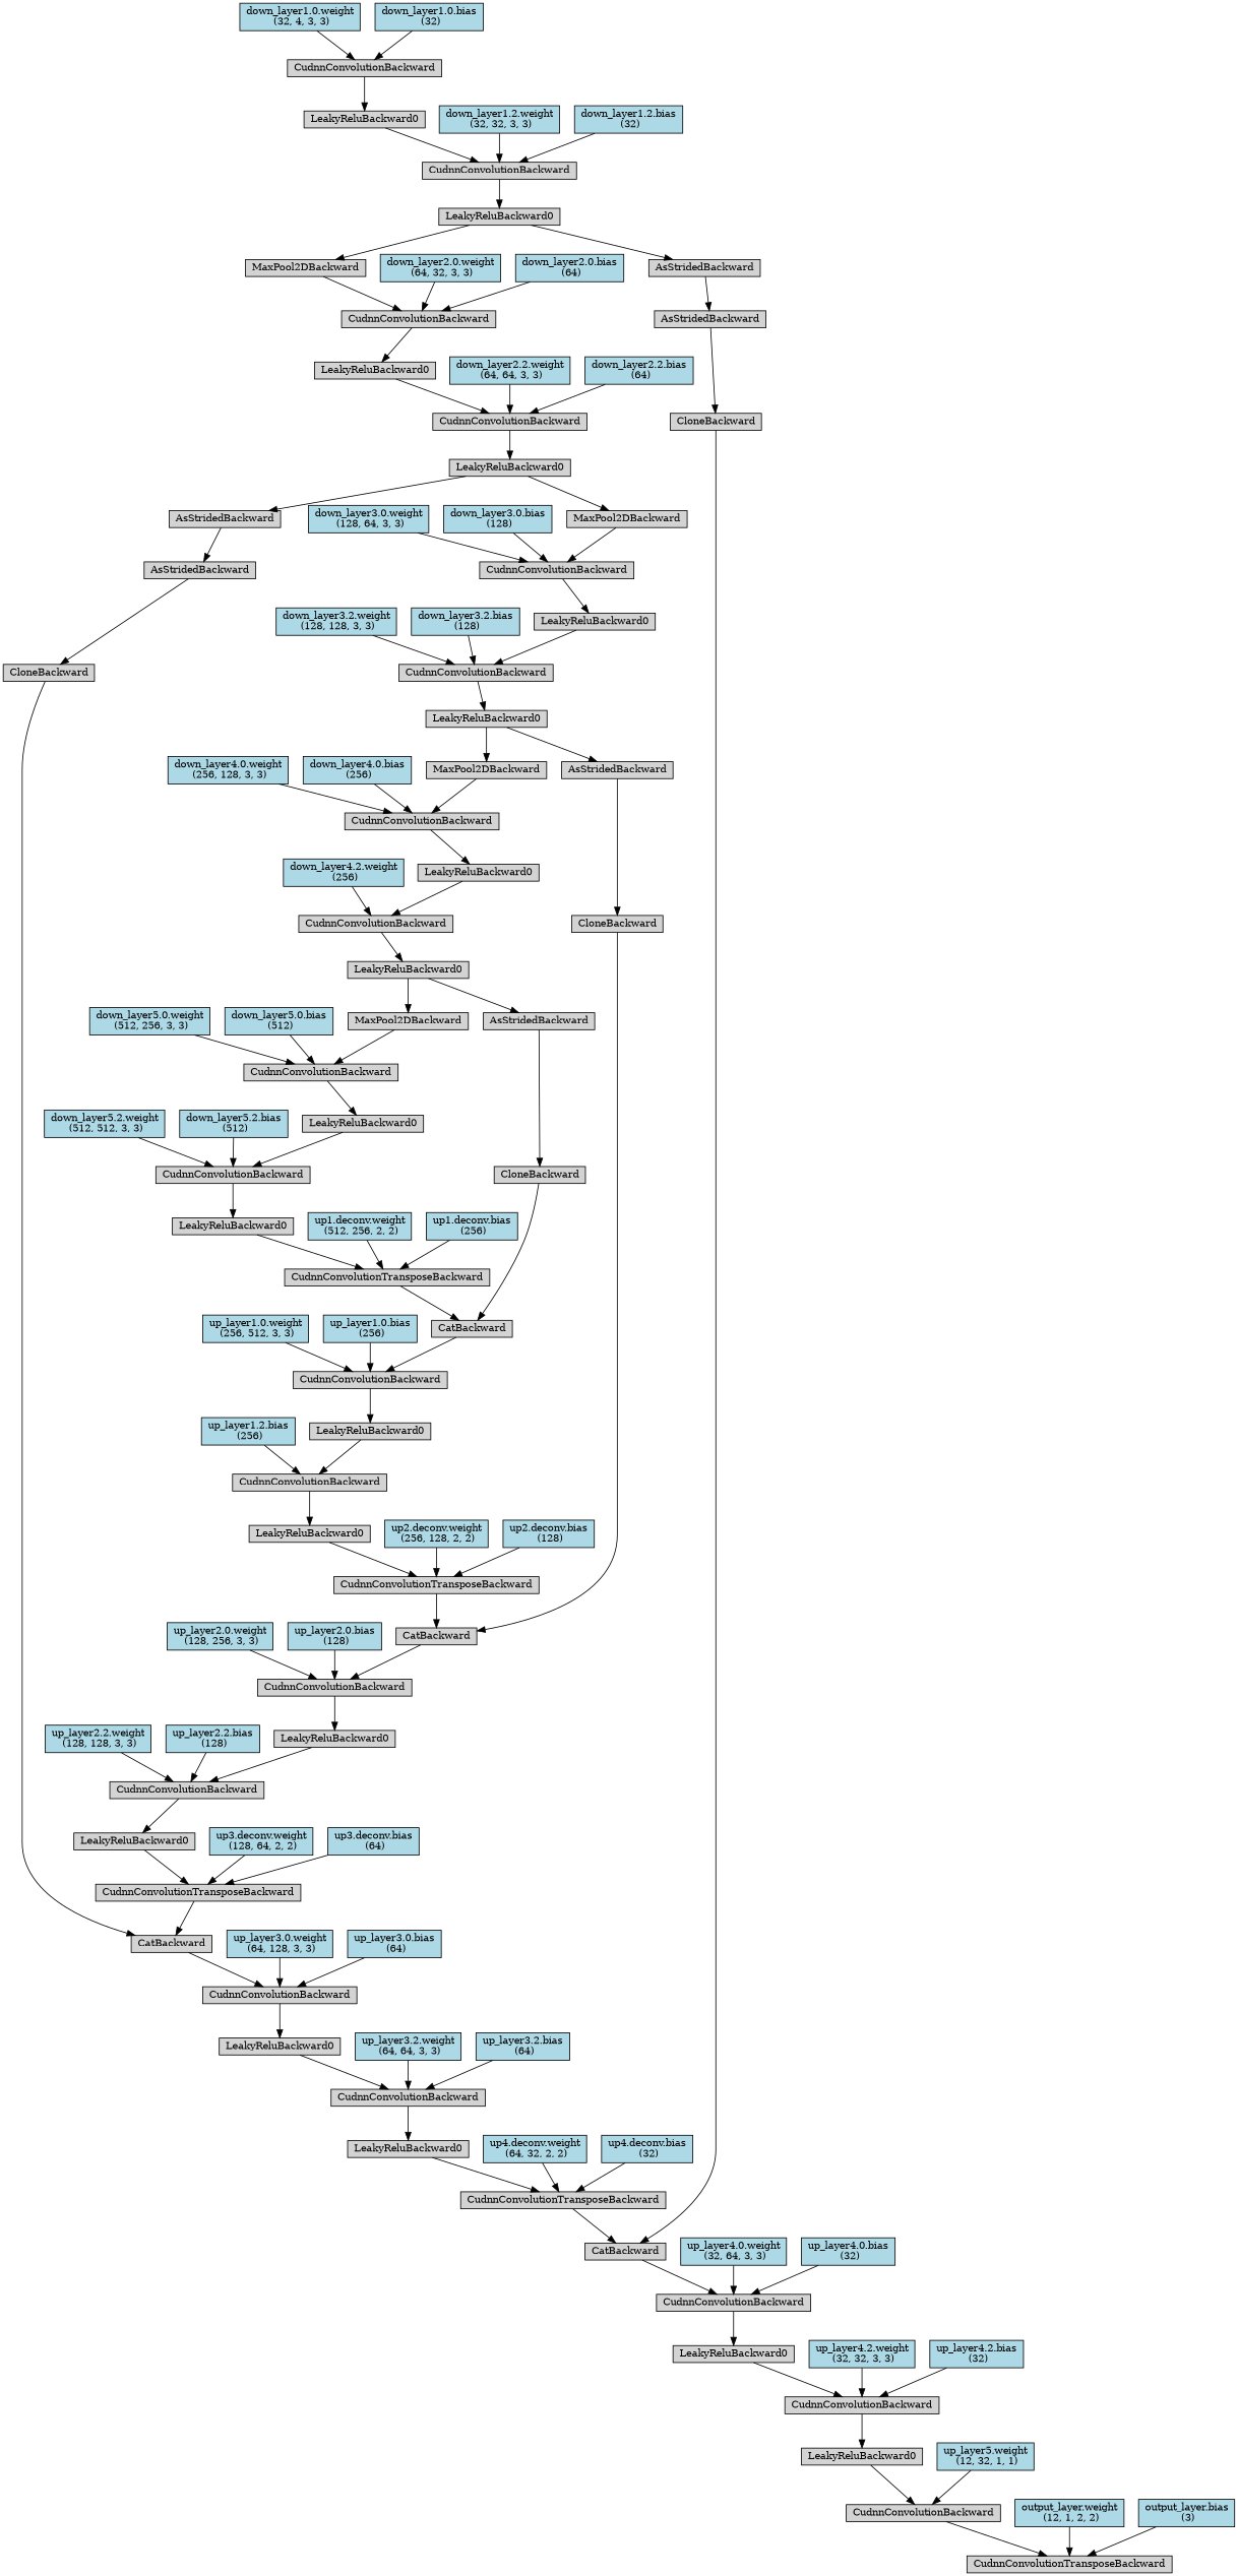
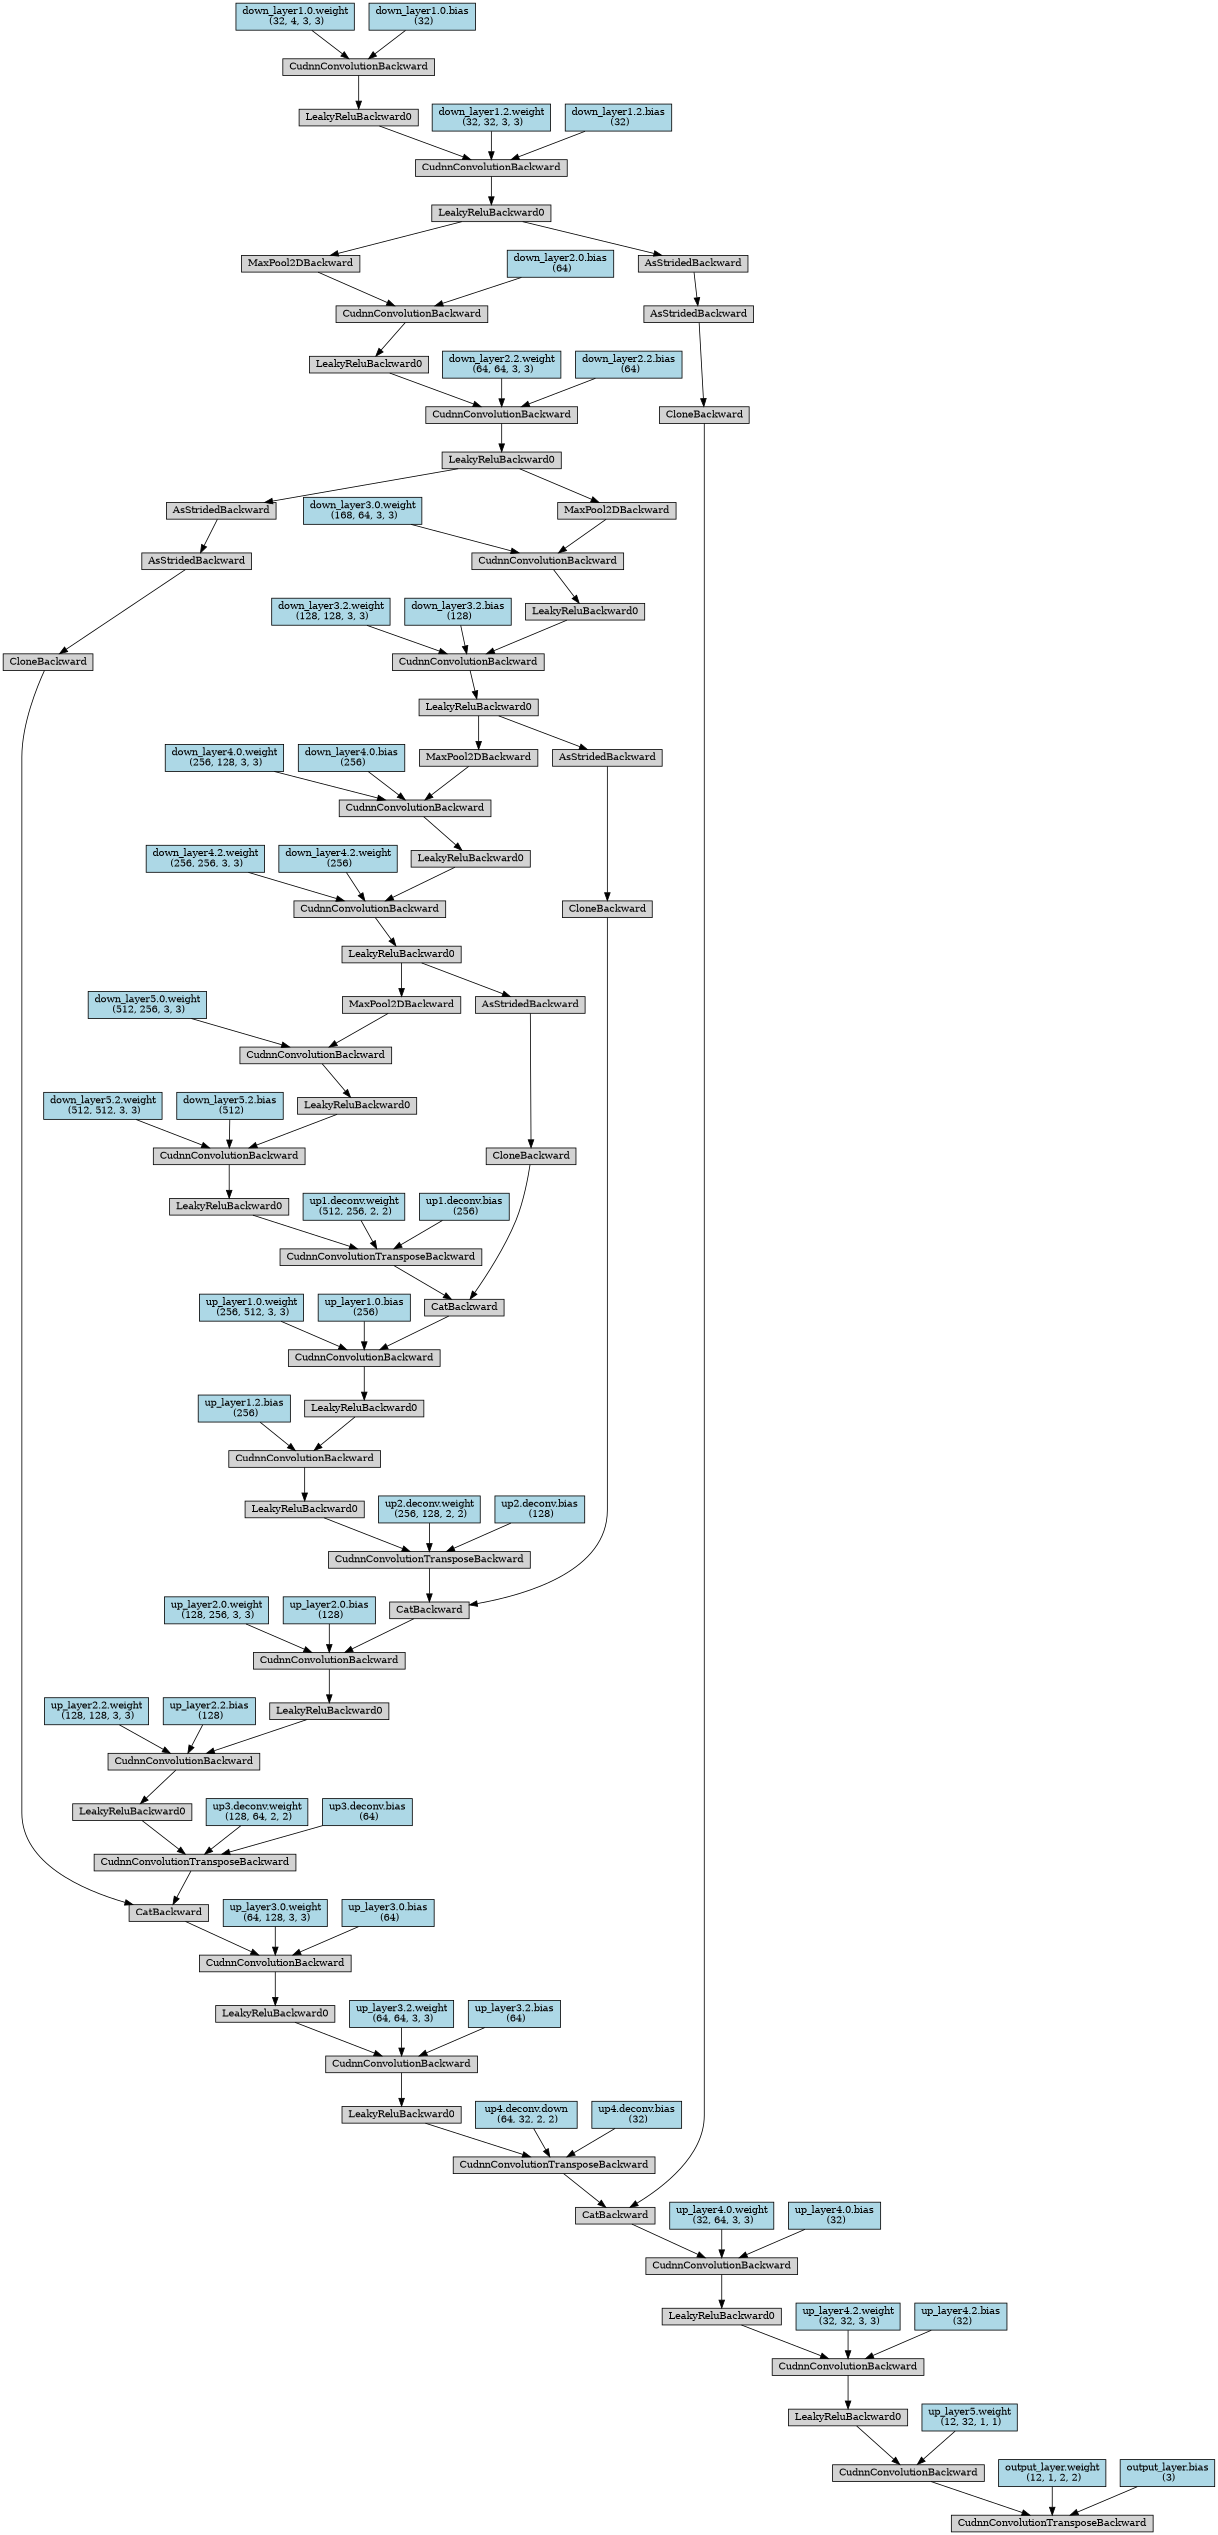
  digraph {
    node [align=left fontsize=12 ranksep=0.1 shape=box style=filled]
    n1 [height=0.2 label=CudnnConvolutionTransposeBackward]
    n2 [height=0.2 label=CudnnConvolutionBackward]
    n3 [height=0.2 label=LeakyReluBackward0]
    n4 [height=0.2 label=CudnnConvolutionBackward]
    n5 [height=0.2 label=LeakyReluBackward0]
    n6 [height=0.2 label=CudnnConvolutionBackward]
    n7 [height=0.2 label=CatBackward]
    n8 [height=0.2 label=CudnnConvolutionTransposeBackward]
    n9 [height=0.2 label=LeakyReluBackward0]
    n10 [height=0.2 label=CudnnConvolutionBackward]
    n11 [height=0.2 label=LeakyReluBackward0]
    n12 [height=0.2 label=CudnnConvolutionBackward]
    n13 [height=0.2 label=CatBackward]
    n14 [height=0.2 label=CudnnConvolutionTransposeBackward]
    n15 [height=0.2 label=LeakyReluBackward0]
    n16 [height=0.2 label=CudnnConvolutionBackward]
    n17 [height=0.2 label=LeakyReluBackward0]
    n18 [height=0.2 label=CudnnConvolutionBackward]
    n19 [height=0.2 label=CatBackward]
    n20 [height=0.2 label=CudnnConvolutionTransposeBackward]
    n21 [height=0.2 label=LeakyReluBackward0]
    n22 [height=0.2 label=CudnnConvolutionBackward]
    n23 [height=0.2 label=LeakyReluBackward0]
    n24 [height=0.2 label=CudnnConvolutionBackward]
    n25 [height=0.2 label=CatBackward]
    n26 [height=0.2 label=CudnnConvolutionTransposeBackward]
    n27 [height=0.2 label=LeakyReluBackward0]
    n28 [height=0.2 label=CudnnConvolutionBackward]
    n29 [height=0.2 label=LeakyReluBackward0]
    n30 [height=0.2 label=CudnnConvolutionBackward]
    n31 [height=0.2 label=MaxPool2DBackward]
    n32 [height=0.2 label=LeakyReluBackward0]
    n33 [height=0.2 label=AsStridedBackward]
    n34 [height=0.2 label=CloneBackward]
    n35 [height=0.2 label=CudnnConvolutionBackward]
    n36 [height=0.2 label=LeakyReluBackward0]
    n37 [height=0.2 label=CudnnConvolutionBackward]
    n38 [height=0.2 label=MaxPool2DBackward]
    n39 [height=0.2 label=LeakyReluBackward0]
    n40 [height=0.2 label=AsStridedBackward]
    n41 [height=0.2 label=CloneBackward]
    n42 [height=0.2 label=CudnnConvolutionBackward]
    n43 [height=0.2 label=LeakyReluBackward0]
    n44 [height=0.2 label=CudnnConvolutionBackward]
    n45 [height=0.2 label=MaxPool2DBackward]
    n46 [height=0.2 label=LeakyReluBackward0]
    n47 [height=0.2 label=AsStridedBackward]
    n48 [height=0.2 label=AsStridedBackward]
    n49 [height=0.2 label=CudnnConvolutionBackward]
    n50 [height=0.2 label=LeakyReluBackward0]
    n51 [height=0.2 label=CudnnConvolutionBackward]
    n52 [height=0.2 label=MaxPool2DBackward]
    n53 [height=0.2 label=LeakyReluBackward0]
    n54 [height=0.2 label=AsStridedBackward]
    n55 [height=0.2 label=AsStridedBackward]
    n56 [height=0.2 label=CudnnConvolutionBackward]
    n57 [height=0.2 label=LeakyReluBackward0]
    n58 [height=0.2 label=CudnnConvolutionBackward]
    n59 [fillcolor=lightblue height=0.2 label="down_layer1.0.weight\n (32, 4, 3, 3)"]
    n60 [fillcolor=lightblue height=0.2 label="down_layer1.0.bias\n (32)"]
    n61 [fillcolor=lightblue height=0.2 label="down_layer1.2.weight\n (32, 32, 3, 3)"]
    n62 [fillcolor=lightblue height=0.2 label="down_layer1.2.bias\n (32)"]
-   n63 [fillcolor=lightblue height=0.2 label="down_layer2.0.weight\n (64, 32, 3, 3)"]
    n64 [fillcolor=lightblue height=0.2 label="down_layer2.0.bias\n (64)"]
    n65 [fillcolor=lightblue height=0.2 label="down_layer2.2.weight\n (64, 64, 3, 3)"]
    n66 [fillcolor=lightblue height=0.2 label="down_layer2.2.bias\n (64)"]
-   n67 [fillcolor=lightblue height=0.2 label="down_layer3.0.weight\n (128, 64, 3, 3)"]
-   n68 [fillcolor=lightblue height=0.2 label="down_layer3.0.bias\n (128)"]
+   n67 [fillcolor=lightblue height=0.2 label="down_layer3.0.weight\n (168, 64, 3, 3)"]
    n69 [fillcolor=lightblue height=0.2 label="down_layer3.2.weight\n (128, 128, 3, 3)"]
    n70 [fillcolor=lightblue height=0.2 label="down_layer3.2.bias\n (128)"]
    n71 [fillcolor=lightblue height=0.2 label="down_layer4.0.weight\n (256, 128, 3, 3)"]
    n72 [fillcolor=lightblue height=0.2 label="down_layer4.0.bias\n (256)"]
+   n73 [fillcolor=lightblue height=0.2 label="down_layer4.2.weight\n (256, 256, 3, 3)"]
    n74 [fillcolor=lightblue height=0.2 label="down_layer4.2.weight\n (256)"]
    n75 [fillcolor=lightblue height=0.2 label="down_layer5.0.weight\n (512, 256, 3, 3)"]
-   n76 [fillcolor=lightblue height=0.2 label="down_layer5.0.bias\n (512)"]
    n77 [fillcolor=lightblue height=0.2 label="down_layer5.2.weight\n (512, 512, 3, 3)"]
    n78 [fillcolor=lightblue height=0.2 label="down_layer5.2.bias\n (512)"]
    n79 [fillcolor=lightblue height=0.2 label="up1.deconv.weight\n (512, 256, 2, 2)"]
    n80 [fillcolor=lightblue height=0.2 label="up1.deconv.bias\n (256)"]
    n81 [fillcolor=lightblue height=0.2 label="up_layer1.0.weight\n (256, 512, 3, 3)"]
    n82 [fillcolor=lightblue height=0.2 label="up_layer1.0.bias\n (256)"]
    n83 [fillcolor=lightblue height=0.2 label="up_layer1.2.bias\n (256)"]
    n84 [fillcolor=lightblue height=0.2 label="up2.deconv.weight\n (256, 128, 2, 2)"]
    n85 [fillcolor=lightblue height=0.2 label="up2.deconv.bias\n (128)"]
    n86 [fillcolor=lightblue height=0.2 label="up_layer2.0.weight\n (128, 256, 3, 3)"]
    n87 [fillcolor=lightblue height=0.2 label="up_layer2.0.bias\n (128)"]
    n88 [fillcolor=lightblue height=0.2 label="up_layer2.2.weight\n (128, 128, 3, 3)"]
    n89 [fillcolor=lightblue height=0.2 label="up_layer2.2.bias\n (128)"]
    n90 [fillcolor=lightblue height=0.2 label="up3.deconv.weight\n (128, 64, 2, 2)"]
    n91 [fillcolor=lightblue height=0.2 label="up3.deconv.bias\n (64)"]
    n92 [height=0.2 label=CloneBackward]
    n93 [fillcolor=lightblue height=0.2 label="up_layer3.0.weight\n (64, 128, 3, 3)"]
    n94 [fillcolor=lightblue height=0.2 label="up_layer3.0.bias\n (64)"]
    n95 [fillcolor=lightblue height=0.2 label="up_layer3.2.weight\n (64, 64, 3, 3)"]
    n96 [fillcolor=lightblue height=0.2 label="up_layer3.2.bias\n (64)"]
-   n97 [fillcolor=lightblue height=0.2 label="up4.deconv.weight\n (64, 32, 2, 2)"]
+   n97 [fillcolor=lightblue height=0.2 label="up4.deconv.down\n (64, 32, 2, 2)"]
    n98 [fillcolor=lightblue height=0.2 label="up4.deconv.bias\n (32)"]
    n99 [height=0.2 label=CloneBackward]
    n100 [fillcolor=lightblue height=0.2 label="up_layer4.0.weight\n (32, 64, 3, 3)"]
    n101 [fillcolor=lightblue height=0.2 label="up_layer4.0.bias\n (32)"]
    n102 [fillcolor=lightblue height=0.2 label="up_layer4.2.weight\n (32, 32, 3, 3)"]
    n103 [fillcolor=lightblue height=0.2 label="up_layer4.2.bias\n (32)"]
    n104 [fillcolor=lightblue height=0.2 label="up_layer5.weight\n (12, 32, 1, 1)"]
    n105 [fillcolor=lightblue height=0.2 label="output_layer.weight\n (12, 1, 2, 2)"]
    n106 [fillcolor=lightblue height=0.2 label="output_layer.bias\n (3)"]
    n2 -> n1
    n3 -> n2
    n4 -> n3
    n5 -> n4
    n6 -> n5
    n7 -> n6
    n8 -> n7
    n9 -> n8
    n10 -> n9
    n11 -> n10
    n12 -> n11
    n13 -> n12
    n14 -> n13
    n15 -> n14
    n16 -> n15
    n17 -> n16
    n18 -> n17
    n19 -> n18
    n20 -> n19
    n21 -> n20
    n22 -> n21
    n23 -> n22
    n24 -> n23
    n25 -> n24
    n26 -> n25
    n27 -> n26
    n28 -> n27
    n29 -> n28
    n30 -> n29
    n31 -> n30
    n32 -> n31
    n32 -> n33
    n33 -> n34
    n34 -> n25
    n35 -> n32
    n36 -> n35
    n37 -> n36
    n38 -> n37
    n39 -> n38
    n39 -> n40
    n40 -> n41
    n41 -> n19
    n42 -> n39
    n43 -> n42
    n44 -> n43
    n45 -> n44
    n46 -> n45
    n46 -> n47
    n47 -> n48
    n48 -> n92
    n49 -> n46
    n50 -> n49
    n51 -> n50
    n52 -> n51
    n53 -> n52
    n53 -> n54
    n54 -> n55
    n55 -> n99
    n56 -> n53
    n57 -> n56
    n58 -> n57
    n59 -> n58
    n60 -> n58
    n61 -> n56
    n62 -> n56
-   n63 -> n51
    n64 -> n51
    n65 -> n49
    n66 -> n49
    n67 -> n44
-   n68 -> n44
    n69 -> n42
    n70 -> n42
    n71 -> n37
    n72 -> n37
+   n73 -> n35
    n74 -> n35
    n75 -> n30
-   n76 -> n30
    n77 -> n28
    n78 -> n28
    n79 -> n26
    n80 -> n26
    n81 -> n24
    n82 -> n24
    n83 -> n22
    n84 -> n20
    n85 -> n20
    n86 -> n18
    n87 -> n18
    n88 -> n16
    n89 -> n16
    n90 -> n14
    n91 -> n14
    n92 -> n13
    n93 -> n12
    n94 -> n12
    n95 -> n10
    n96 -> n10
    n97 -> n8
    n98 -> n8
    n99 -> n7
    n100 -> n6
    n101 -> n6
    n102 -> n4
    n103 -> n4
    n104 -> n2
    n105 -> n1
    n106 -> n1
  }
